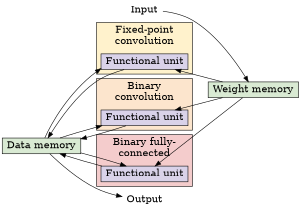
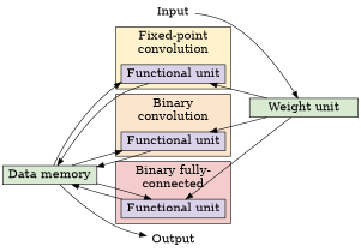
  digraph {
    fontname="DejaVu Serif"
    fontsize=18
    rankdir=LR
    node [fontname="DejaVu Serif" fontsize=18 shape=box fillcolor="#d9d2e9" style=filled]
    edge [fontname="DejaVu Serif" fontsize=18]
    n1 [height=0 label=Input shape=none fillcolor="" style=""]
    n2 [height=0 label=Output shape=none fillcolor="" style=""]
    n3 [height=0 label="Functional unit"]
    n4 [height=0 label="Functional unit"]
    n5 [height=0 label="Functional unit"]
-   n6 [fillcolor="#d9ead3" height=0 label="Weight memory"]
+   n6 [fillcolor="#d9ead3" height=0 label="Weight unit"]
    n7 [fillcolor="#d9ead3" height=0 label="Data memory"]
    subgraph sub_1 {
      rank=same
      n1
      n2
    }
    subgraph cluster_2 {
      fillcolor="#fff2cc"
      label="Fixed-point\nconvolution"
      rank=same
      style=filled
      n3
    }
    subgraph cluster_3 {
      fillcolor="#fce5cd"
      label="Binary\nconvolution"
      rank=same
      style=filled
      n4
    }
    subgraph cluster_4 {
      fillcolor="#f4cccc"
      label="Binary fully-\nconnected"
      rank=same
      style=filled
      n5
    }
    n1 -> n6
    n3 -> n7
    n4 -> n7
    n5 -> n7
    n6 -> n3
    n6 -> n4
    n6 -> n5
    n7 -> n2
    n7 -> n3
    n7 -> n4
    n7 -> n5
  }
